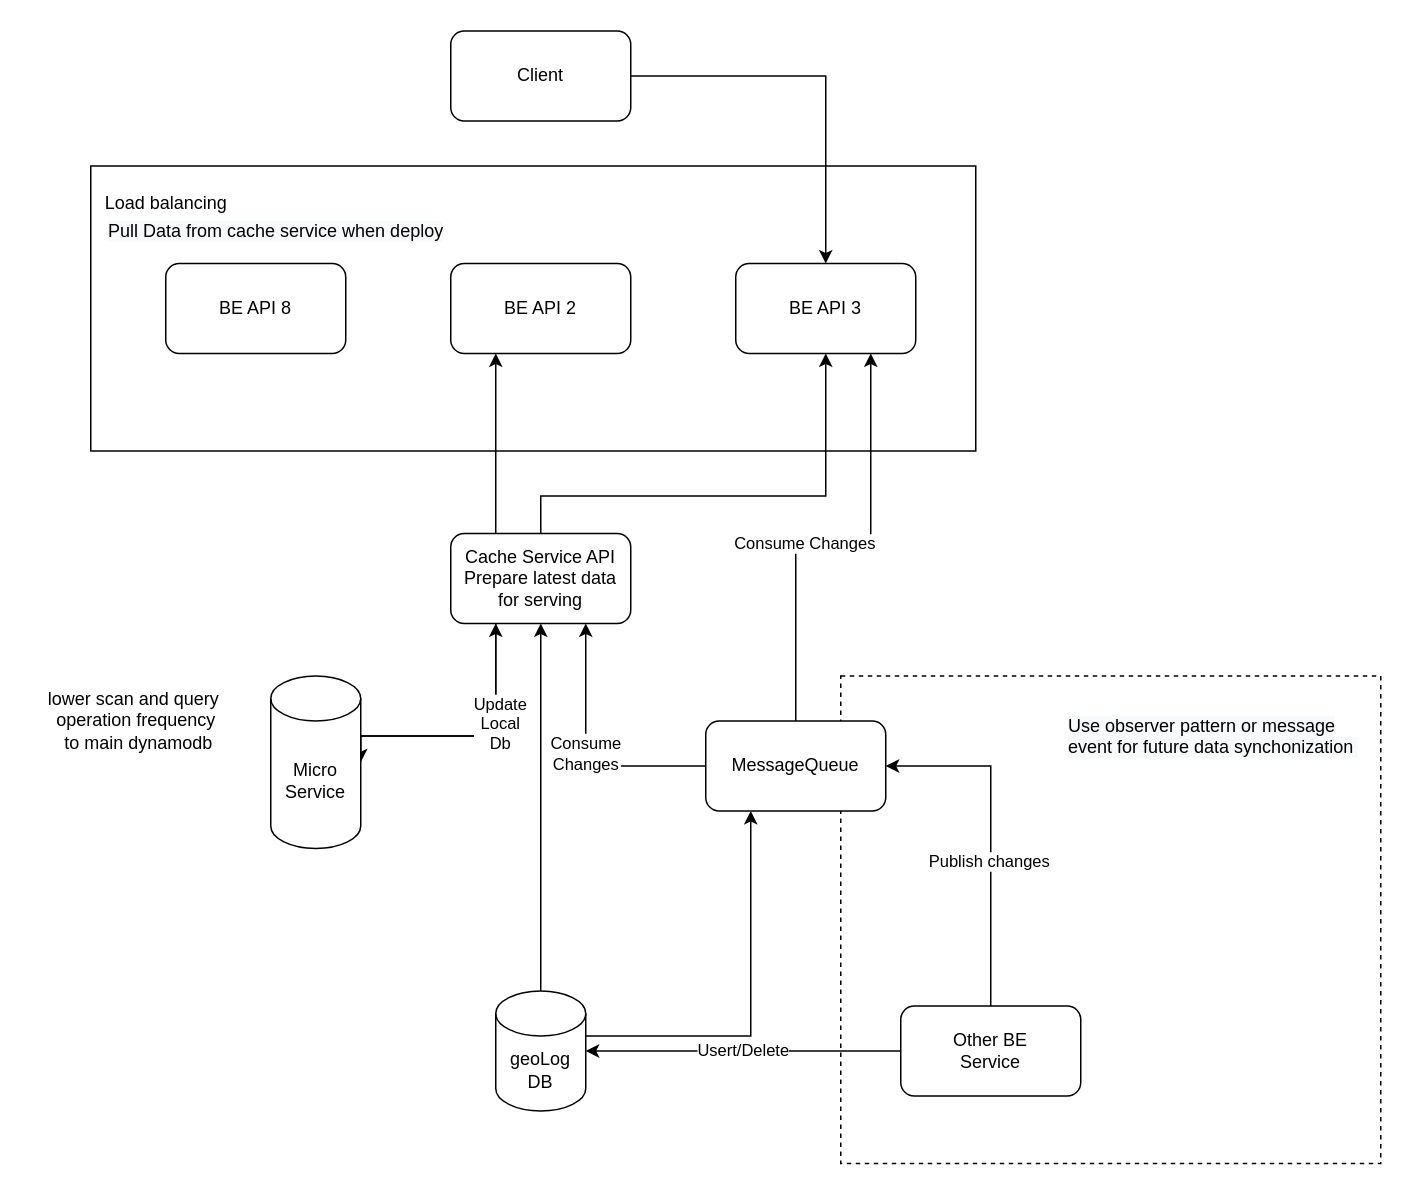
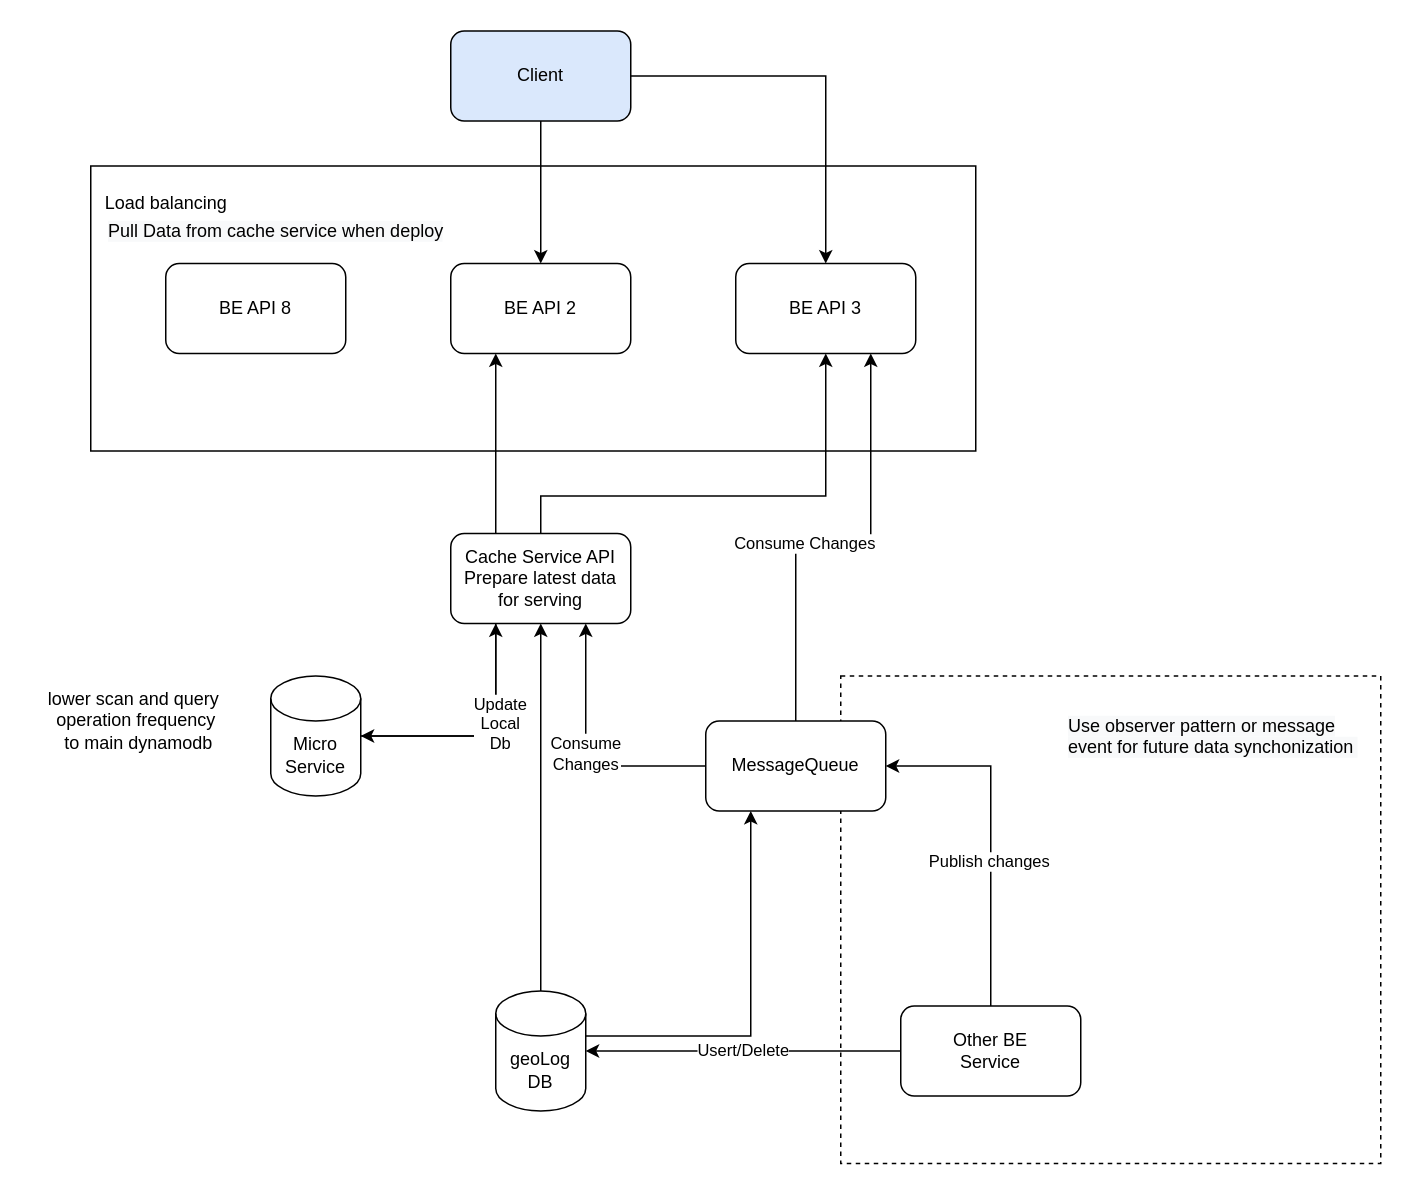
  <mxCell id="0" />
  <mxCell id="1" parent="0" />
  <mxCell id="2" value="" style="rounded=0;whiteSpace=wrap;html=1;dashed=1;" parent="1" vertex="1"><mxGeometry x="560" y="450" width="360" height="325" as="geometry" /></mxCell>
  <mxCell id="3" value="" style="rounded=0;whiteSpace=wrap;html=1;" parent="1" vertex="1"><mxGeometry x="60" y="110" width="590" height="190" as="geometry" /></mxCell>
+ <mxCell id="4" value="" style="edgeStyle=orthogonalEdgeStyle;rounded=0;orthogonalLoop=1;jettySize=auto;html=1;" parent="1" source="6" target="7" edge="1"><mxGeometry relative="1" as="geometry" /></mxCell>
  <mxCell id="5" style="edgeStyle=orthogonalEdgeStyle;rounded=0;orthogonalLoop=1;jettySize=auto;html=1;" parent="1" source="6" target="11" edge="1"><mxGeometry relative="1" as="geometry" /></mxCell>
- <mxCell id="6" value="Client" style="rounded=1;whiteSpace=wrap;html=1;" parent="1" vertex="1"><mxGeometry x="300" y="20" width="120" height="60" as="geometry" /></mxCell>
+ <mxCell id="6" value="Client" style="rounded=1;whiteSpace=wrap;html=1;fillColor=#dae8fc;" parent="1" vertex="1"><mxGeometry x="300" y="20" width="120" height="60" as="geometry" /></mxCell>
  <mxCell id="7" value="BE API 2" style="rounded=1;whiteSpace=wrap;html=1;" parent="1" vertex="1"><mxGeometry x="300" y="175" width="120" height="60" as="geometry" /></mxCell>
  <mxCell id="8" style="edgeStyle=orthogonalEdgeStyle;rounded=0;orthogonalLoop=1;jettySize=auto;html=1;entryX=0.5;entryY=1;entryDx=0;entryDy=0;" parent="1" source="10" target="15" edge="1"><mxGeometry relative="1" as="geometry" /></mxCell>
  <mxCell id="9" style="edgeStyle=orthogonalEdgeStyle;rounded=0;orthogonalLoop=1;jettySize=auto;html=1;entryX=0.25;entryY=1;entryDx=0;entryDy=0;" parent="1" source="10" target="24" edge="1"><mxGeometry relative="1" as="geometry"><Array as="points"><mxPoint x="500" y="690" /></Array></mxGeometry></mxCell>
  <mxCell id="10" value="geoLog&lt;br&gt;DB" style="shape=cylinder3;whiteSpace=wrap;html=1;boundedLbl=1;backgroundOutline=1;size=15;" parent="1" vertex="1"><mxGeometry x="330" y="660" width="60" height="80" as="geometry" /></mxCell>
  <mxCell id="11" value="BE API 3" style="rounded=1;whiteSpace=wrap;html=1;" parent="1" vertex="1"><mxGeometry x="490" y="175" width="120" height="60" as="geometry" /></mxCell>
  <mxCell id="12" style="edgeStyle=orthogonalEdgeStyle;rounded=0;orthogonalLoop=1;jettySize=auto;html=1;entryX=0.5;entryY=1;entryDx=0;entryDy=0;" parent="1" source="15" target="11" edge="1"><mxGeometry relative="1" as="geometry"><Array as="points"><mxPoint x="360" y="330" /><mxPoint x="550" y="330" /></Array></mxGeometry></mxCell>
  <mxCell id="13" style="edgeStyle=orthogonalEdgeStyle;rounded=0;orthogonalLoop=1;jettySize=auto;html=1;entryX=1;entryY=0.5;entryDx=0;entryDy=0;entryPerimeter=0;" parent="1" source="15" target="18" edge="1"><mxGeometry relative="1" as="geometry"><Array as="points"><mxPoint x="330" y="490" /></Array></mxGeometry></mxCell>
  <mxCell id="14" style="edgeStyle=orthogonalEdgeStyle;rounded=0;orthogonalLoop=1;jettySize=auto;html=1;exitX=0.25;exitY=0;exitDx=0;exitDy=0;entryX=0.25;entryY=1;entryDx=0;entryDy=0;" parent="1" source="15" target="7" edge="1"><mxGeometry relative="1" as="geometry" /></mxCell>
  <mxCell id="15" value="Cache Service API&lt;br&gt;Prepare latest data for serving" style="rounded=1;whiteSpace=wrap;html=1;" parent="1" vertex="1"><mxGeometry x="300" y="355" width="120" height="60" as="geometry" /></mxCell>
  <mxCell id="16" style="edgeStyle=orthogonalEdgeStyle;rounded=0;orthogonalLoop=1;jettySize=auto;html=1;entryX=0.25;entryY=1;entryDx=0;entryDy=0;" parent="1" source="18" target="15" edge="1"><mxGeometry relative="1" as="geometry"><Array as="points"><mxPoint x="330" y="490" /></Array></mxGeometry></mxCell>
  <mxCell id="17" value="Update&lt;br&gt;Local&lt;br&gt;Db" style="edgeLabel;html=1;align=center;verticalAlign=middle;resizable=0;points=[];" parent="16" vertex="1" connectable="0"><mxGeometry x="0.2" y="-2" relative="1" as="geometry"><mxPoint as="offset" /></mxGeometry></mxCell>
- <mxCell id="18" value="Micro Service" style="shape=cylinder3;whiteSpace=wrap;html=1;boundedLbl=1;backgroundOutline=1;size=15;" parent="1" vertex="1"><mxGeometry x="180" y="450" width="60" height="115" as="geometry" /></mxCell>
+ <mxCell id="18" value="Micro Service" style="shape=cylinder3;whiteSpace=wrap;html=1;boundedLbl=1;backgroundOutline=1;size=15;" parent="1" vertex="1"><mxGeometry x="180" y="450" width="60" height="80" as="geometry" /></mxCell>
  <mxCell id="19" value="lower scan and query&amp;nbsp;&lt;br&gt;operation frequency&lt;br&gt;&amp;nbsp;to main dynamodb" style="text;html=1;align=center;verticalAlign=middle;resizable=0;points=[];autosize=1;strokeColor=none;fillColor=none;" parent="1" vertex="1"><mxGeometry x="20" y="450" width="140" height="60" as="geometry" /></mxCell>
  <mxCell id="20" value="Load balancing" style="text;html=1;align=center;verticalAlign=middle;resizable=0;points=[];autosize=1;strokeColor=none;fillColor=none;" parent="1" vertex="1"><mxGeometry x="60" y="120" width="100" height="30" as="geometry" /></mxCell>
  <mxCell id="21" value="Consume&lt;br&gt;Changes" style="edgeStyle=orthogonalEdgeStyle;rounded=0;orthogonalLoop=1;jettySize=auto;html=1;entryX=0.75;entryY=1;entryDx=0;entryDy=0;" parent="1" source="24" target="15" edge="1"><mxGeometry relative="1" as="geometry" /></mxCell>
  <mxCell id="22" style="edgeStyle=orthogonalEdgeStyle;rounded=0;orthogonalLoop=1;jettySize=auto;html=1;entryX=0.75;entryY=1;entryDx=0;entryDy=0;" parent="1" source="24" target="11" edge="1"><mxGeometry relative="1" as="geometry" /></mxCell>
  <mxCell id="23" value="Consume Changes" style="edgeLabel;html=1;align=center;verticalAlign=middle;resizable=0;points=[];" parent="22" vertex="1" connectable="0"><mxGeometry x="-0.142" y="-3" relative="1" as="geometry"><mxPoint x="1" y="1" as="offset" /></mxGeometry></mxCell>
  <mxCell id="24" value="MessageQueue" style="rounded=1;whiteSpace=wrap;html=1;" parent="1" vertex="1"><mxGeometry x="470" y="480" width="120" height="60" as="geometry" /></mxCell>
  <mxCell id="25" value="Usert/Delete" style="edgeStyle=orthogonalEdgeStyle;rounded=0;orthogonalLoop=1;jettySize=auto;html=1;entryX=1;entryY=0.5;entryDx=0;entryDy=0;entryPerimeter=0;" parent="1" source="28" target="10" edge="1"><mxGeometry relative="1" as="geometry" /></mxCell>
  <mxCell id="26" style="edgeStyle=orthogonalEdgeStyle;rounded=0;orthogonalLoop=1;jettySize=auto;html=1;entryX=1;entryY=0.5;entryDx=0;entryDy=0;" parent="1" source="28" target="24" edge="1"><mxGeometry relative="1" as="geometry"><Array as="points"><mxPoint x="660" y="510" /></Array></mxGeometry></mxCell>
  <mxCell id="27" value="Publish changes" style="edgeLabel;html=1;align=center;verticalAlign=middle;resizable=0;points=[];" parent="26" vertex="1" connectable="0"><mxGeometry x="-0.157" y="2" relative="1" as="geometry"><mxPoint as="offset" /></mxGeometry></mxCell>
  <mxCell id="28" value="Other BE&lt;br&gt;Service" style="rounded=1;whiteSpace=wrap;html=1;" parent="1" vertex="1"><mxGeometry x="600" y="670" width="120" height="60" as="geometry" /></mxCell>
  <mxCell id="29" value="&lt;span style=&quot;color: rgb(0, 0, 0); font-family: Helvetica; font-size: 12px; font-style: normal; font-variant-ligatures: normal; font-variant-caps: normal; font-weight: 400; letter-spacing: normal; orphans: 2; text-align: center; text-indent: 0px; text-transform: none; widows: 2; word-spacing: 0px; -webkit-text-stroke-width: 0px; background-color: rgb(248, 249, 250); text-decoration-thickness: initial; text-decoration-style: initial; text-decoration-color: initial; float: none; display: inline !important;&quot;&gt;Use observer pattern or message event for future data synchonization&amp;nbsp;&lt;/span&gt;" style="text;whiteSpace=wrap;html=1;" parent="1" vertex="1"><mxGeometry x="710" y="470" width="200" height="40" as="geometry" /></mxCell>
  <mxCell id="30" value="BE API 8" style="rounded=1;whiteSpace=wrap;html=1;" parent="1" vertex="1"><mxGeometry x="110" y="175" width="120" height="60" as="geometry" /></mxCell>
  <mxCell id="31" value="&lt;span style=&quot;color: rgb(0, 0, 0); font-family: Helvetica; font-size: 12px; font-style: normal; font-variant-ligatures: normal; font-variant-caps: normal; font-weight: 400; letter-spacing: normal; orphans: 2; text-align: center; text-indent: 0px; text-transform: none; widows: 2; word-spacing: 0px; -webkit-text-stroke-width: 0px; background-color: rgb(248, 249, 250); text-decoration-thickness: initial; text-decoration-style: initial; text-decoration-color: initial; float: none; display: inline !important;&quot;&gt;Pull Data from cache service when deploy&lt;/span&gt;" style="text;whiteSpace=wrap;html=1;" parent="1" vertex="1"><mxGeometry x="70" y="140" width="260" height="40" as="geometry" /></mxCell>
